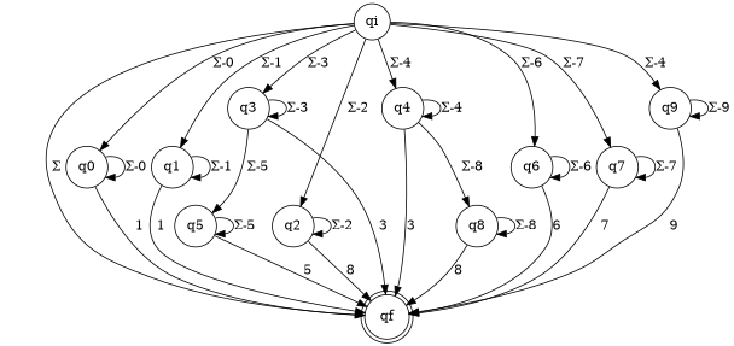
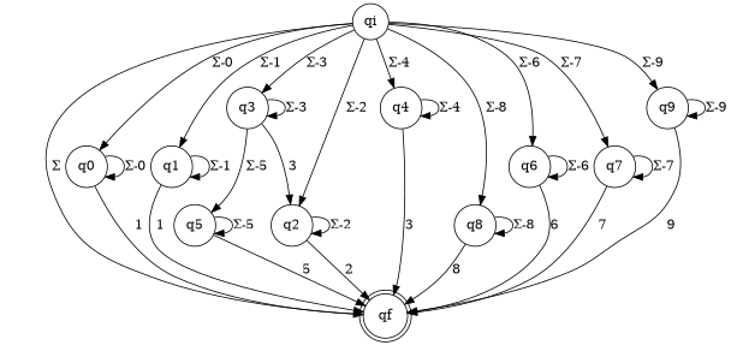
  digraph {
    rankdir=TB
    node [shape=circle]
    qf [shape=doublecircle]
    qi
    q0
    q1
    q2
    q3
    q4
    q6
    q7
    q8
    q9
    q5
    qi -> qf [label="Σ"]
    qi -> q0 [label="Σ-0"]
    qi -> q1 [label="Σ-1"]
    qi -> q2 [label="Σ-2"]
    qi -> q3 [label="Σ-3"]
    qi -> q4 [label="Σ-4"]
    qi -> q6 [label="Σ-6"]
    qi -> q7 [label="Σ-7"]
-   q4 -> q8 [label="Σ-8"]
-   qi -> q9 [label="Σ-4"]
+   qi -> q8 [label="Σ-8"]
+   qi -> q9 [label="Σ-9"]
    q0 -> qf [label=1]
    q0 -> q0 [label="Σ-0"]
    q1 -> qf [label=1]
    q1 -> q1 [label="Σ-1"]
-   q2 -> qf [label=8]
+   q2 -> qf [label=2]
    q2 -> q2 [label="Σ-2"]
-   q3 -> qf [label=3]
+   q3 -> q2 [label=3]
    q3 -> q3 [label="Σ-3"]
    q3 -> q5 [label="Σ-5"]
    q4 -> qf [label=3]
    q4 -> q4 [label="Σ-4"]
    q6 -> qf [label=6]
    q6 -> q6 [label="Σ-6"]
    q7 -> qf [label=7]
    q7 -> q7 [label="Σ-7"]
    q8 -> qf [label=8]
    q8 -> q8 [label="Σ-8"]
    q9 -> qf [label=9]
    q9 -> q9 [label="Σ-9"]
    q5 -> qf [label=5]
    q5 -> q5 [label="Σ-5"]
  }
